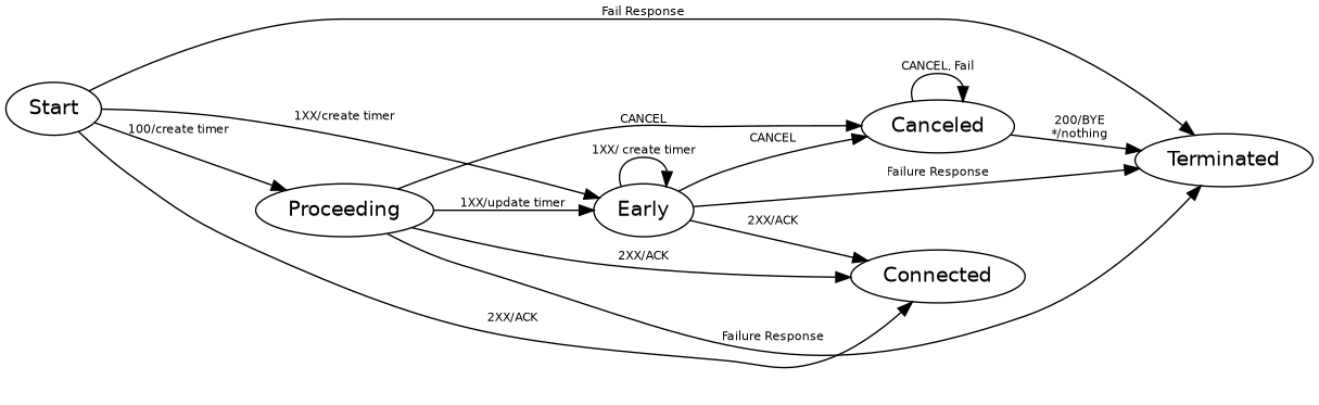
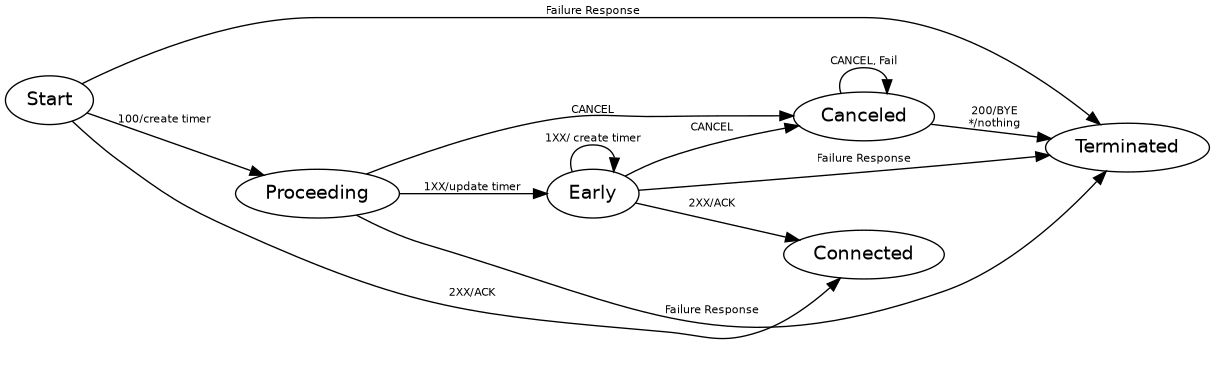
  digraph {
    fontname=Helvetica
    fontsize=8
    labelfontname=Helvetica
    labelfontsize=8
    rankdir=LR
    node [fonstsize=8 fontname=Helvetica]
    edge [arrowhead=normal fontname=Helvetica fontsize=8]
    Start
    Proceeding
    Early
    Terminated
    Connected
    Canceled
    Start -> Proceeding [label="100/create timer"]
-   Start -> Early [label="1XX/create timer"]
-   Start -> Terminated [label="Fail Response"]
+   Start -> Terminated [label="Failure Response"]
    Start -> Connected [label="2XX/ACK"]
    Proceeding -> Early [label="1XX/update timer"]
    Proceeding -> Terminated [label="Failure Response"]
-   Proceeding -> Connected [label="2XX/ACK"]
    Proceeding -> Canceled [label=CANCEL]
    Early -> Early [label="1XX/ create timer"]
    Early -> Terminated [label="Failure Response"]
    Early -> Connected [label="2XX/ACK"]
    Early -> Canceled [label=CANCEL]
    Canceled -> Terminated [label="200/BYE\n*/nothing"]
    Canceled -> Canceled [label="CANCEL, Fail"]
  }
